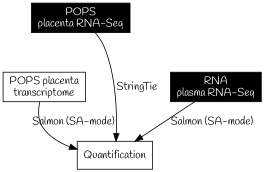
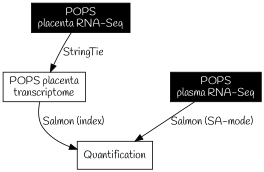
  digraph {
    node [color=black fontcolor=white fontname=Handlee shape=rect]
    edge [color=black fontcolor=black fontname=Handlee]
    n1 [label="POPS\nplacenta RNA-Seq" style=filled]
    n2 [fontcolor=black label="POPS placenta\ntranscriptome"]
    n3 [fontcolor=black label=Quantification]
-   n4 [label="RNA\nplasma RNA-Seq" style=filled]
-   n1 -> n3 [label=StringTie]
-   n2 -> n3 [label="Salmon (SA-mode)"]
+   n4 [label="POPS\nplasma RNA-Seq" style=filled]
+   n1 -> n2 [label=StringTie]
+   n2 -> n3 [label="Salmon (index)"]
    n4 -> n3 [label="Salmon (SA-mode)"]
  }
